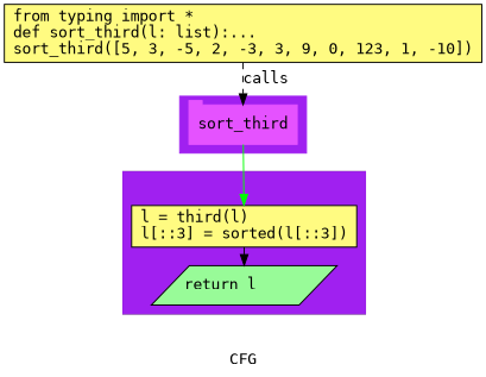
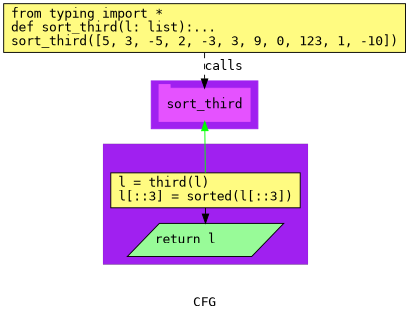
  digraph {
    compound=True
    fontname="DejaVu Sans Mono"
    label=CFG
    pack=False
    rankdir=TB
    ranksep=0.02
    node [fontname="DejaVu Sans Mono" shape=rectangle style="filled,solid" fillcolor="#FFFB81"]
    edge [fontname="DejaVu Sans Mono"]
    n1 [color="#E552FF" height=0.5 label=sort_third linenum="[9]" shape=tab style=filled width=1.375 fillcolor=""]
    n2 [height=0.52778 label="l = third(l)\ll[::3] = sorted(l[::3])\l" linenum="[5, 6]" width=2.8611]
    n3 [fillcolor="#98fb98" height=0.5 label="return l\l" linenum="[7]" shape=parallelogram width=2.1971]
    n4 [height=0.73611 label="from typing import *\ldef sort_third(l: list):...\lsort_third([5, 3, -5, 2, -3, 3, 9, 0, 123, 1, -10])\l" linenum="[1]" width=6.0694]
    subgraph cluster_1 {
      color=purple
      compound=true
      label=""
      shape=tab
      style=filled
      n1
    }
    subgraph cluster_2 {
      label=sort_third
      n2
      n3
      subgraph cluster_3 {
        color=purple
        compound=true
        label=""
        shape=tab
        style=filled
      }
    }
-   n1 -> n2 [color=green]
+   n2 -> n1 [color=green]
    n2 -> n3 [color=black]
    n4 -> n1 [label=calls style=dashed]
  }
